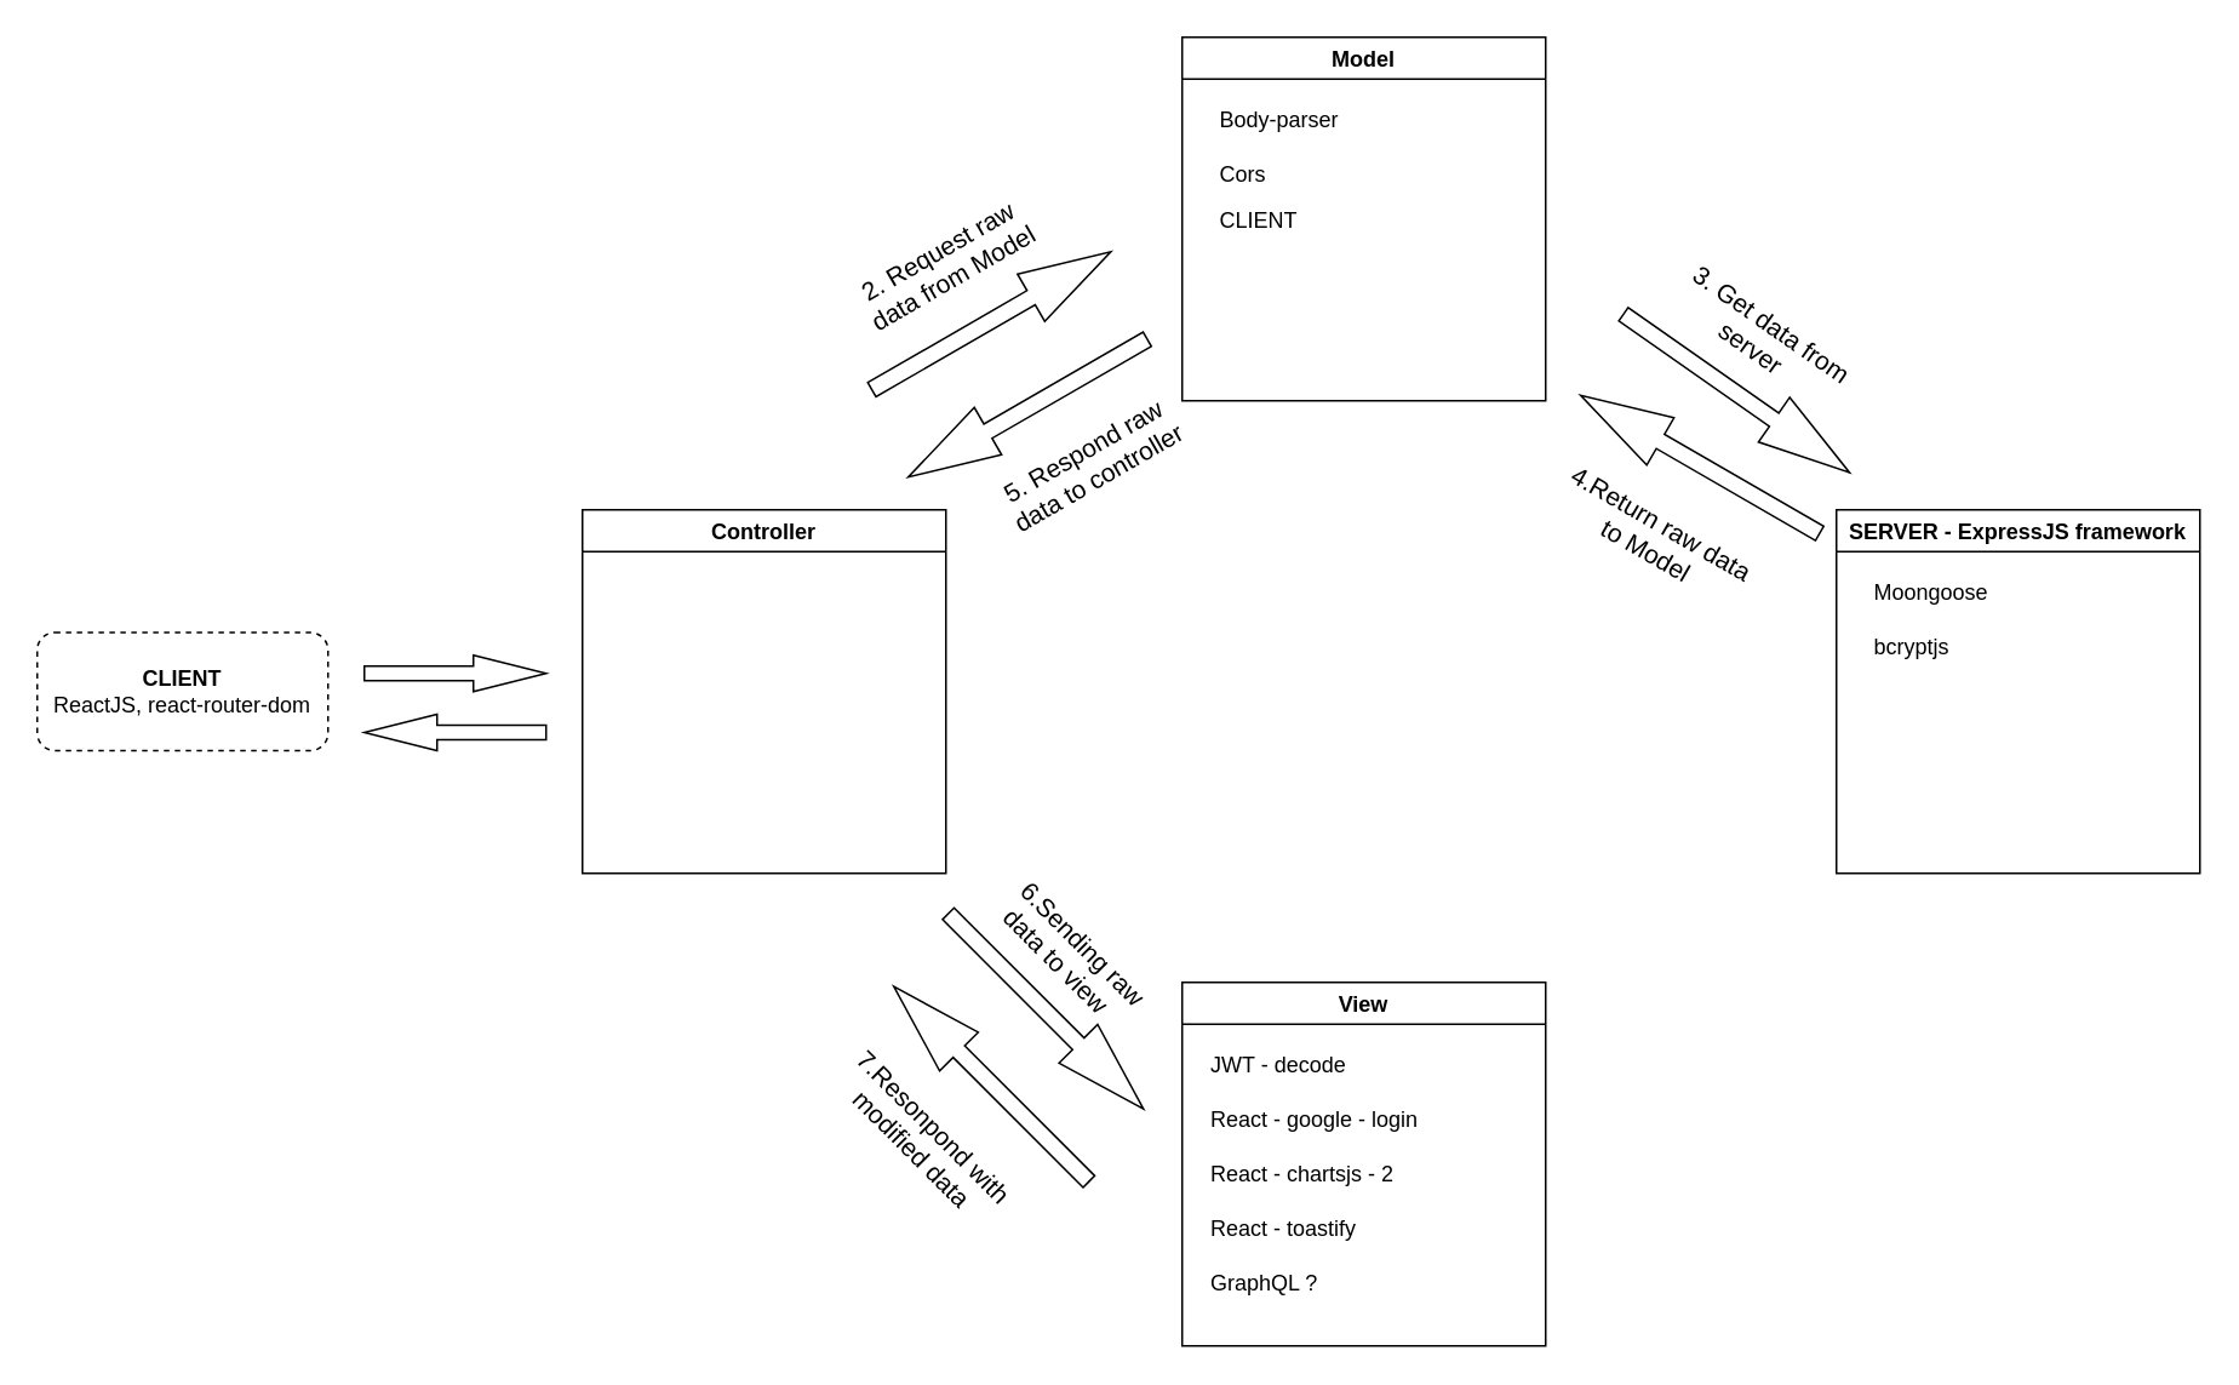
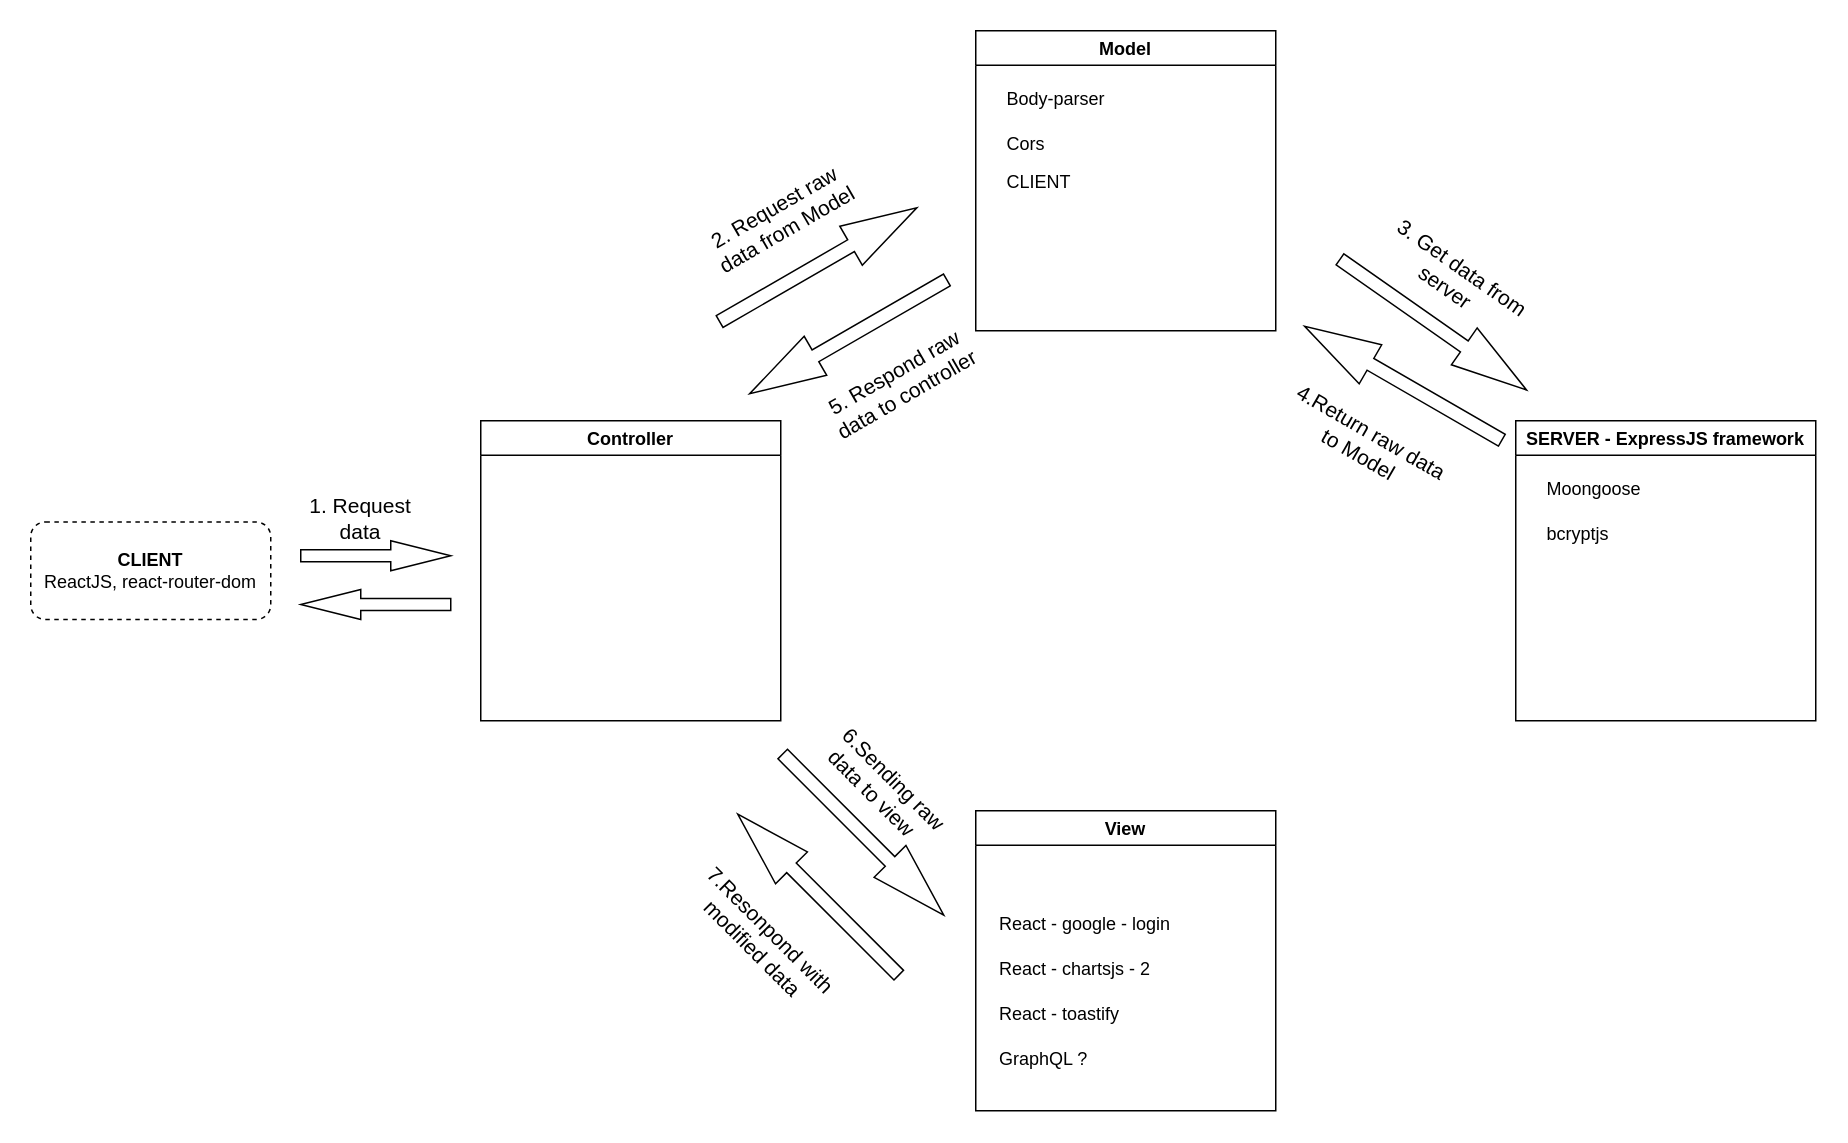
  <mxCell id="0" />
  <mxCell id="1" parent="0" />
  <mxCell id="2" value="&lt;b&gt;CLIENT&lt;/b&gt;&lt;br&gt;ReactJS, react-router-dom" style="rounded=1;whiteSpace=wrap;html=1;dashed=1;" vertex="1" parent="1"><mxGeometry x="20" y="347.5" width="160" height="65" as="geometry" /></mxCell>
  <mxCell id="3" value="Controller" style="swimlane;align=center;" vertex="1" parent="1"><mxGeometry x="320" y="280" width="200" height="200" as="geometry" /></mxCell>
  <mxCell id="4" value="Model" style="swimlane;align=center;" vertex="1" parent="1"><mxGeometry x="650" y="20" width="200" height="200" as="geometry" /></mxCell>
  <mxCell id="5" value="Body-parser" style="text;strokeColor=none;fillColor=none;align=left;verticalAlign=middle;spacingLeft=4;spacingRight=4;overflow=hidden;points=[[0,0.5],[1,0.5]];portConstraint=eastwest;rotatable=0;" vertex="1" parent="4"><mxGeometry x="15" y="30" width="170" height="30" as="geometry" /></mxCell>
  <mxCell id="6" value="Cors" style="text;strokeColor=none;fillColor=none;align=left;verticalAlign=middle;spacingLeft=4;spacingRight=4;overflow=hidden;points=[[0,0.5],[1,0.5]];portConstraint=eastwest;rotatable=0;" vertex="1" parent="4"><mxGeometry x="15" y="60" width="170" height="30" as="geometry" /></mxCell>
  <mxCell id="7" value="CLIENT" style="text;strokeColor=none;fillColor=none;align=left;verticalAlign=middle;spacingLeft=4;spacingRight=4;overflow=hidden;points=[[0,0.5],[1,0.5]];portConstraint=eastwest;rotatable=0;" vertex="1" parent="4"><mxGeometry x="15" y="85" width="170" height="30" as="geometry" /></mxCell>
  <mxCell id="8" value="View" style="swimlane;align=center;startSize=23;" vertex="1" parent="1"><mxGeometry x="650" y="540" width="200" height="200" as="geometry" /></mxCell>
- <mxCell id="9" value="JWT - decode" style="text;strokeColor=none;fillColor=none;align=left;verticalAlign=middle;spacingLeft=4;spacingRight=4;overflow=hidden;points=[[0,0.5],[1,0.5]];portConstraint=eastwest;rotatable=0;" vertex="1" parent="8"><mxGeometry x="10" y="30" width="170" height="30" as="geometry" /></mxCell>
  <mxCell id="10" value="React - google - login" style="text;strokeColor=none;fillColor=none;align=left;verticalAlign=middle;spacingLeft=4;spacingRight=4;overflow=hidden;points=[[0,0.5],[1,0.5]];portConstraint=eastwest;rotatable=0;" vertex="1" parent="8"><mxGeometry x="10" y="60" width="170" height="30" as="geometry" /></mxCell>
  <mxCell id="11" value="React - chartsjs - 2" style="text;strokeColor=none;fillColor=none;align=left;verticalAlign=middle;spacingLeft=4;spacingRight=4;overflow=hidden;points=[[0,0.5],[1,0.5]];portConstraint=eastwest;rotatable=0;" vertex="1" parent="8"><mxGeometry x="10" y="90" width="170" height="30" as="geometry" /></mxCell>
  <mxCell id="12" value="React - toastify" style="text;strokeColor=none;fillColor=none;align=left;verticalAlign=middle;spacingLeft=4;spacingRight=4;overflow=hidden;points=[[0,0.5],[1,0.5]];portConstraint=eastwest;rotatable=0;" vertex="1" parent="8"><mxGeometry x="10" y="120" width="170" height="30" as="geometry" /></mxCell>
  <mxCell id="13" value="GraphQL ?" style="text;strokeColor=none;fillColor=none;align=left;verticalAlign=middle;spacingLeft=4;spacingRight=4;overflow=hidden;points=[[0,0.5],[1,0.5]];portConstraint=eastwest;rotatable=0;" vertex="1" parent="8"><mxGeometry x="10" y="150" width="170" height="30" as="geometry" /></mxCell>
  <mxCell id="14" value="SERVER - ExpressJS framework" style="swimlane;align=center;" vertex="1" parent="1"><mxGeometry x="1010" y="280" width="200" height="200" as="geometry" /></mxCell>
  <mxCell id="15" value="Moongoose" style="text;strokeColor=none;fillColor=none;align=left;verticalAlign=middle;spacingLeft=4;spacingRight=4;overflow=hidden;points=[[0,0.5],[1,0.5]];portConstraint=eastwest;rotatable=0;" vertex="1" parent="14"><mxGeometry x="15" y="30" width="170" height="30" as="geometry" /></mxCell>
  <mxCell id="16" value="bcryptjs" style="text;strokeColor=none;fillColor=none;align=left;verticalAlign=middle;spacingLeft=4;spacingRight=4;overflow=hidden;points=[[0,0.5],[1,0.5]];portConstraint=eastwest;rotatable=0;" vertex="1" parent="14"><mxGeometry x="15" y="60" width="170" height="30" as="geometry" /></mxCell>
+ <mxCell id="17" value="&lt;font style=&quot;font-size: 14px&quot;&gt;1. Request data&lt;/font&gt;" style="text;html=1;strokeColor=none;fillColor=none;align=center;verticalAlign=middle;whiteSpace=wrap;rounded=0;" vertex="1" parent="1"><mxGeometry x="190" y="330" width="100" height="30" as="geometry" /></mxCell>
  <mxCell id="18" value="" style="html=1;shadow=0;dashed=0;align=center;verticalAlign=middle;shape=mxgraph.arrows2.arrow;dy=0.6;dx=40;notch=0;" vertex="1" parent="1"><mxGeometry x="200" y="360" width="100" height="20" as="geometry" /></mxCell>
  <mxCell id="19" value="" style="html=1;shadow=0;dashed=0;align=center;verticalAlign=middle;shape=mxgraph.arrows2.arrow;dy=0.6;dx=40;flipH=1;notch=0;" vertex="1" parent="1"><mxGeometry x="200" y="392.5" width="100" height="20" as="geometry" /></mxCell>
  <mxCell id="20" value="&lt;font style=&quot;font-size: 14px&quot;&gt;2. Request raw data from Model&lt;/font&gt;" style="text;html=1;strokeColor=none;fillColor=none;align=center;verticalAlign=middle;whiteSpace=wrap;rounded=0;rotation=-30;" vertex="1" parent="1"><mxGeometry x="460" y="130" width="120" height="30" as="geometry" /></mxCell>
  <mxCell id="21" value="&lt;font style=&quot;font-size: 14px&quot;&gt;5. Respond raw data to controller&lt;/font&gt;" style="text;html=1;strokeColor=none;fillColor=none;align=center;verticalAlign=middle;whiteSpace=wrap;rounded=0;rotation=-30;" vertex="1" parent="1"><mxGeometry x="540" y="240" width="120" height="30" as="geometry" /></mxCell>
  <mxCell id="22" value="" style="html=1;shadow=0;dashed=0;align=center;verticalAlign=middle;shape=mxgraph.arrows2.arrow;dy=0.7;dx=50.66;direction=north;notch=0;rotation=60;" vertex="1" parent="1"><mxGeometry x="530" y="100" width="30" height="151.83" as="geometry" /></mxCell>
  <mxCell id="23" value="" style="html=1;shadow=0;dashed=0;align=center;verticalAlign=middle;shape=mxgraph.arrows2.arrow;dy=0.7;dx=50.66;direction=north;notch=0;rotation=-120;" vertex="1" parent="1"><mxGeometry x="550" y="148.17" width="30" height="151.83" as="geometry" /></mxCell>
  <mxCell id="24" value="" style="html=1;shadow=0;dashed=0;align=center;verticalAlign=middle;shape=mxgraph.arrows2.arrow;dy=0.7;dx=50.66;direction=north;notch=0;rotation=135;" vertex="1" parent="1"><mxGeometry x="560" y="480" width="30" height="151.83" as="geometry" /></mxCell>
  <mxCell id="25" value="" style="html=1;shadow=0;dashed=0;align=center;verticalAlign=middle;shape=mxgraph.arrows2.arrow;dy=0.7;dx=50.66;direction=north;notch=0;rotation=-45;" vertex="1" parent="1"><mxGeometry x="530" y="520" width="30" height="151.83" as="geometry" /></mxCell>
  <mxCell id="26" value="&lt;font style=&quot;font-size: 14px&quot;&gt;6.Sending raw data to view&amp;nbsp;&amp;nbsp;&lt;/font&gt;" style="text;html=1;strokeColor=none;fillColor=none;align=center;verticalAlign=middle;whiteSpace=wrap;rounded=0;rotation=45;" vertex="1" parent="1"><mxGeometry x="530" y="510" width="120" height="30" as="geometry" /></mxCell>
  <mxCell id="27" value="&lt;font style=&quot;font-size: 14px&quot;&gt;7.Resonpond with modified data&lt;/font&gt;" style="text;html=1;strokeColor=none;fillColor=none;align=center;verticalAlign=middle;whiteSpace=wrap;rounded=0;rotation=45;" vertex="1" parent="1"><mxGeometry x="443.37" y="603.23" width="130" height="44.63" as="geometry" /></mxCell>
  <mxCell id="28" value="" style="html=1;shadow=0;dashed=0;align=center;verticalAlign=middle;shape=mxgraph.arrows2.arrow;dy=0.7;dx=50.66;direction=north;notch=0;rotation=125;" vertex="1" parent="1"><mxGeometry x="940" y="140" width="30" height="151.83" as="geometry" /></mxCell>
  <mxCell id="29" value="&lt;span style=&quot;font-size: 14px&quot;&gt;3. Get data from server&amp;nbsp;&lt;/span&gt;" style="text;html=1;strokeColor=none;fillColor=none;align=center;verticalAlign=middle;whiteSpace=wrap;rounded=0;rotation=35;" vertex="1" parent="1"><mxGeometry x="910" y="170" width="120" height="30" as="geometry" /></mxCell>
  <mxCell id="30" value="" style="html=1;shadow=0;dashed=0;align=center;verticalAlign=middle;shape=mxgraph.arrows2.arrow;dy=0.7;dx=50.66;direction=north;notch=0;rotation=-60;" vertex="1" parent="1"><mxGeometry x="920" y="179.09" width="30" height="151.83" as="geometry" /></mxCell>
  <mxCell id="31" value="&lt;span style=&quot;font-size: 14px&quot;&gt;4.Return raw data to Model&lt;/span&gt;" style="text;html=1;strokeColor=none;fillColor=none;align=center;verticalAlign=middle;whiteSpace=wrap;rounded=0;rotation=30;" vertex="1" parent="1"><mxGeometry x="850" y="280" width="120" height="30" as="geometry" /></mxCell>
